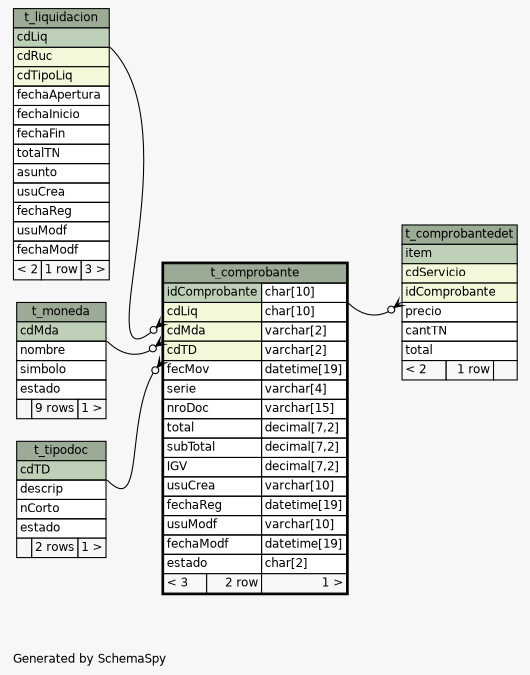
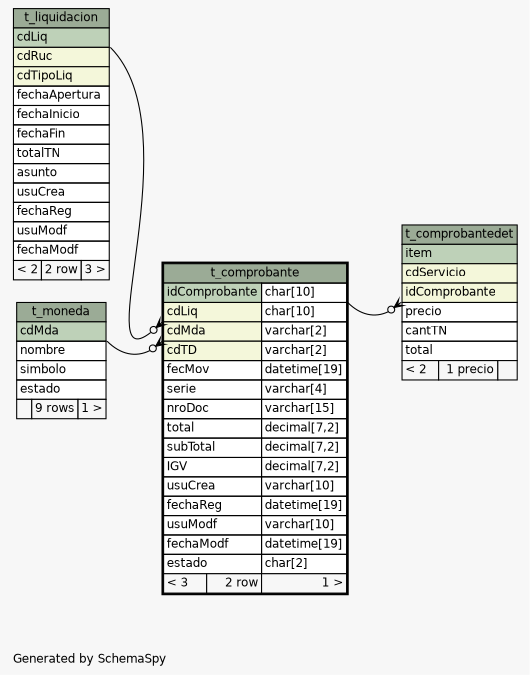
  digraph {
    bgcolor="#f7f7f7"
    fontname=Helvetica
    fontsize=11
    label="\nGenerated by SchemaSpy"
    labeljust=l
    nodesep=0.18
    rankdir=RL
    ranksep=0.46
    node [fontname=Helvetica fontsize=11 shape=plaintext]
    edge [arrowhead=none arrowsize=0.8 arrowtail=crowodot dir=back]
    n1 [label=<     <TABLE BORDER="2" CELLBORDER="1" CELLSPACING="0" BGCOLOR="#ffffff">       <TR><TD COLSPAN="3" BGCOLOR="#9bab96" ALIGN="CENTER">t_comprobante</TD></TR>       <TR><TD PORT="idComprobante" COLSPAN="2" BGCOLOR="#bed1b8" ALIGN="LEFT">idComprobante</TD><TD PORT="idComprobante.type" ALIGN="LEFT">char[10]</TD></TR>       <TR><TD PORT="cdLiq" COLSPAN="2" BGCOLOR="#f4f7da" ALIGN="LEFT">cdLiq</TD><TD PORT="cdLiq.type" ALIGN="LEFT">char[10]</TD></TR>       <TR><TD PORT="cdMda" COLSPAN="2" BGCOLOR="#f4f7da" ALIGN="LEFT">cdMda</TD><TD PORT="cdMda.type" ALIGN="LEFT">varchar[2]</TD></TR>       <TR><TD PORT="cdTD" COLSPAN="2" BGCOLOR="#f4f7da" ALIGN="LEFT">cdTD</TD><TD PORT="cdTD.type" ALIGN="LEFT">varchar[2]</TD></TR>       <TR><TD PORT="fecMov" COLSPAN="2" ALIGN="LEFT">fecMov</TD><TD PORT="fecMov.type" ALIGN="LEFT">datetime[19]</TD></TR>       <TR><TD PORT="serie" COLSPAN="2" ALIGN="LEFT">serie</TD><TD PORT="serie.type" ALIGN="LEFT">varchar[4]</TD></TR>       <TR><TD PORT="nroDoc" COLSPAN="2" ALIGN="LEFT">nroDoc</TD><TD PORT="nroDoc.type" ALIGN="LEFT">varchar[15]</TD></TR>       <TR><TD PORT="total" COLSPAN="2" ALIGN="LEFT">total</TD><TD PORT="total.type" ALIGN="LEFT">decimal[7,2]</TD></TR>       <TR><TD PORT="subTotal" COLSPAN="2" ALIGN="LEFT">subTotal</TD><TD PORT="subTotal.type" ALIGN="LEFT">decimal[7,2]</TD></TR>       <TR><TD PORT="IGV" COLSPAN="2" ALIGN="LEFT">IGV</TD><TD PORT="IGV.type" ALIGN="LEFT">decimal[7,2]</TD></TR>       <TR><TD PORT="usuCrea" COLSPAN="2" ALIGN="LEFT">usuCrea</TD><TD PORT="usuCrea.type" ALIGN="LEFT">varchar[10]</TD></TR>       <TR><TD PORT="fechaReg" COLSPAN="2" ALIGN="LEFT">fechaReg</TD><TD PORT="fechaReg.type" ALIGN="LEFT">datetime[19]</TD></TR>       <TR><TD PORT="usuModf" COLSPAN="2" ALIGN="LEFT">usuModf</TD><TD PORT="usuModf.type" ALIGN="LEFT">varchar[10]</TD></TR>       <TR><TD PORT="fechaModf" COLSPAN="2" ALIGN="LEFT">fechaModf</TD><TD PORT="fechaModf.type" ALIGN="LEFT">datetime[19]</TD></TR>       <TR><TD PORT="estado" COLSPAN="2" ALIGN="LEFT">estado</TD><TD PORT="estado.type" ALIGN="LEFT">char[2]</TD></TR>       <TR><TD ALIGN="LEFT" BGCOLOR="#f7f7f7">&lt; 3</TD><TD ALIGN="RIGHT" BGCOLOR="#f7f7f7">2 row</TD><TD ALIGN="RIGHT" BGCOLOR="#f7f7f7">1 &gt;</TD></TR>     </TABLE>>]
-   n2 [label=<     <TABLE BORDER="0" CELLBORDER="1" CELLSPACING="0" BGCOLOR="#ffffff">       <TR><TD COLSPAN="3" BGCOLOR="#9bab96" ALIGN="CENTER">t_liquidacion</TD></TR>       <TR><TD PORT="cdLiq" COLSPAN="3" BGCOLOR="#bed1b8" ALIGN="LEFT">cdLiq</TD></TR>       <TR><TD PORT="cdRuc" COLSPAN="3" BGCOLOR="#f4f7da" ALIGN="LEFT">cdRuc</TD></TR>       <TR><TD PORT="cdTipoLiq" COLSPAN="3" BGCOLOR="#f4f7da" ALIGN="LEFT">cdTipoLiq</TD></TR>       <TR><TD PORT="fechaApertura" COLSPAN="3" ALIGN="LEFT">fechaApertura</TD></TR>       <TR><TD PORT="fechaInicio" COLSPAN="3" ALIGN="LEFT">fechaInicio</TD></TR>       <TR><TD PORT="fechaFin" COLSPAN="3" ALIGN="LEFT">fechaFin</TD></TR>       <TR><TD PORT="totalTN" COLSPAN="3" ALIGN="LEFT">totalTN</TD></TR>       <TR><TD PORT="asunto" COLSPAN="3" ALIGN="LEFT">asunto</TD></TR>       <TR><TD PORT="usuCrea" COLSPAN="3" ALIGN="LEFT">usuCrea</TD></TR>       <TR><TD PORT="fechaReg" COLSPAN="3" ALIGN="LEFT">fechaReg</TD></TR>       <TR><TD PORT="usuModf" COLSPAN="3" ALIGN="LEFT">usuModf</TD></TR>       <TR><TD PORT="fechaModf" COLSPAN="3" ALIGN="LEFT">fechaModf</TD></TR>       <TR><TD ALIGN="LEFT" BGCOLOR="#f7f7f7">&lt; 2</TD><TD ALIGN="RIGHT" BGCOLOR="#f7f7f7">1 row</TD><TD ALIGN="RIGHT" BGCOLOR="#f7f7f7">3 &gt;</TD></TR>     </TABLE>>]
+   n2 [label=<     <TABLE BORDER="0" CELLBORDER="1" CELLSPACING="0" BGCOLOR="#ffffff">       <TR><TD COLSPAN="3" BGCOLOR="#9bab96" ALIGN="CENTER">t_liquidacion</TD></TR>       <TR><TD PORT="cdLiq" COLSPAN="3" BGCOLOR="#bed1b8" ALIGN="LEFT">cdLiq</TD></TR>       <TR><TD PORT="cdRuc" COLSPAN="3" BGCOLOR="#f4f7da" ALIGN="LEFT">cdRuc</TD></TR>       <TR><TD PORT="cdTipoLiq" COLSPAN="3" BGCOLOR="#f4f7da" ALIGN="LEFT">cdTipoLiq</TD></TR>       <TR><TD PORT="fechaApertura" COLSPAN="3" ALIGN="LEFT">fechaApertura</TD></TR>       <TR><TD PORT="fechaInicio" COLSPAN="3" ALIGN="LEFT">fechaInicio</TD></TR>       <TR><TD PORT="fechaFin" COLSPAN="3" ALIGN="LEFT">fechaFin</TD></TR>       <TR><TD PORT="totalTN" COLSPAN="3" ALIGN="LEFT">totalTN</TD></TR>       <TR><TD PORT="asunto" COLSPAN="3" ALIGN="LEFT">asunto</TD></TR>       <TR><TD PORT="usuCrea" COLSPAN="3" ALIGN="LEFT">usuCrea</TD></TR>       <TR><TD PORT="fechaReg" COLSPAN="3" ALIGN="LEFT">fechaReg</TD></TR>       <TR><TD PORT="usuModf" COLSPAN="3" ALIGN="LEFT">usuModf</TD></TR>       <TR><TD PORT="fechaModf" COLSPAN="3" ALIGN="LEFT">fechaModf</TD></TR>       <TR><TD ALIGN="LEFT" BGCOLOR="#f7f7f7">&lt; 2</TD><TD ALIGN="RIGHT" BGCOLOR="#f7f7f7">2 row</TD><TD ALIGN="RIGHT" BGCOLOR="#f7f7f7">3 &gt;</TD></TR>     </TABLE>>]
    n3 [label=<     <TABLE BORDER="0" CELLBORDER="1" CELLSPACING="0" BGCOLOR="#ffffff">       <TR><TD COLSPAN="3" BGCOLOR="#9bab96" ALIGN="CENTER">t_moneda</TD></TR>       <TR><TD PORT="cdMda" COLSPAN="3" BGCOLOR="#bed1b8" ALIGN="LEFT">cdMda</TD></TR>       <TR><TD PORT="nombre" COLSPAN="3" ALIGN="LEFT">nombre</TD></TR>       <TR><TD PORT="simbolo" COLSPAN="3" ALIGN="LEFT">simbolo</TD></TR>       <TR><TD PORT="estado" COLSPAN="3" ALIGN="LEFT">estado</TD></TR>       <TR><TD ALIGN="LEFT" BGCOLOR="#f7f7f7">  </TD><TD ALIGN="RIGHT" BGCOLOR="#f7f7f7">9 rows</TD><TD ALIGN="RIGHT" BGCOLOR="#f7f7f7">1 &gt;</TD></TR>     </TABLE>>]
-   n4 [label=<     <TABLE BORDER="0" CELLBORDER="1" CELLSPACING="0" BGCOLOR="#ffffff">       <TR><TD COLSPAN="3" BGCOLOR="#9bab96" ALIGN="CENTER">t_tipodoc</TD></TR>       <TR><TD PORT="cdTD" COLSPAN="3" BGCOLOR="#bed1b8" ALIGN="LEFT">cdTD</TD></TR>       <TR><TD PORT="descrip" COLSPAN="3" ALIGN="LEFT">descrip</TD></TR>       <TR><TD PORT="nCorto" COLSPAN="3" ALIGN="LEFT">nCorto</TD></TR>       <TR><TD PORT="estado" COLSPAN="3" ALIGN="LEFT">estado</TD></TR>       <TR><TD ALIGN="LEFT" BGCOLOR="#f7f7f7">  </TD><TD ALIGN="RIGHT" BGCOLOR="#f7f7f7">2 rows</TD><TD ALIGN="RIGHT" BGCOLOR="#f7f7f7">1 &gt;</TD></TR>     </TABLE>>]
-   n5 [label=<     <TABLE BORDER="0" CELLBORDER="1" CELLSPACING="0" BGCOLOR="#ffffff">       <TR><TD COLSPAN="3" BGCOLOR="#9bab96" ALIGN="CENTER">t_comprobantedet</TD></TR>       <TR><TD PORT="item" COLSPAN="3" BGCOLOR="#bed1b8" ALIGN="LEFT">item</TD></TR>       <TR><TD PORT="cdServicio" COLSPAN="3" BGCOLOR="#f4f7da" ALIGN="LEFT">cdServicio</TD></TR>       <TR><TD PORT="idComprobante" COLSPAN="3" BGCOLOR="#f4f7da" ALIGN="LEFT">idComprobante</TD></TR>       <TR><TD PORT="precio" COLSPAN="3" ALIGN="LEFT">precio</TD></TR>       <TR><TD PORT="cantTN" COLSPAN="3" ALIGN="LEFT">cantTN</TD></TR>       <TR><TD PORT="total" COLSPAN="3" ALIGN="LEFT">total</TD></TR>       <TR><TD ALIGN="LEFT" BGCOLOR="#f7f7f7">&lt; 2</TD><TD ALIGN="RIGHT" BGCOLOR="#f7f7f7">1 row</TD><TD ALIGN="RIGHT" BGCOLOR="#f7f7f7">  </TD></TR>     </TABLE>>]
+   n5 [label=<     <TABLE BORDER="0" CELLBORDER="1" CELLSPACING="0" BGCOLOR="#ffffff">       <TR><TD COLSPAN="3" BGCOLOR="#9bab96" ALIGN="CENTER">t_comprobantedet</TD></TR>       <TR><TD PORT="item" COLSPAN="3" BGCOLOR="#bed1b8" ALIGN="LEFT">item</TD></TR>       <TR><TD PORT="cdServicio" COLSPAN="3" BGCOLOR="#f4f7da" ALIGN="LEFT">cdServicio</TD></TR>       <TR><TD PORT="idComprobante" COLSPAN="3" BGCOLOR="#f4f7da" ALIGN="LEFT">idComprobante</TD></TR>       <TR><TD PORT="precio" COLSPAN="3" ALIGN="LEFT">precio</TD></TR>       <TR><TD PORT="cantTN" COLSPAN="3" ALIGN="LEFT">cantTN</TD></TR>       <TR><TD PORT="total" COLSPAN="3" ALIGN="LEFT">total</TD></TR>       <TR><TD ALIGN="LEFT" BGCOLOR="#f7f7f7">&lt; 2</TD><TD ALIGN="RIGHT" BGCOLOR="#f7f7f7">1 precio</TD><TD ALIGN="RIGHT" BGCOLOR="#f7f7f7">  </TD></TR>     </TABLE>>]
    n1 -> n2 [headport="cdLiq:se" tailport="cdLiq:sw"]
    n1 -> n3 [headport="cdMda:se" tailport="cdMda:sw"]
-   n1 -> n4 [headport="cdTD:se" tailport="cdTD:sw"]
    n5 -> n1 [headport="idComprobante.type:se" tailport="idComprobante:sw"]
  }
